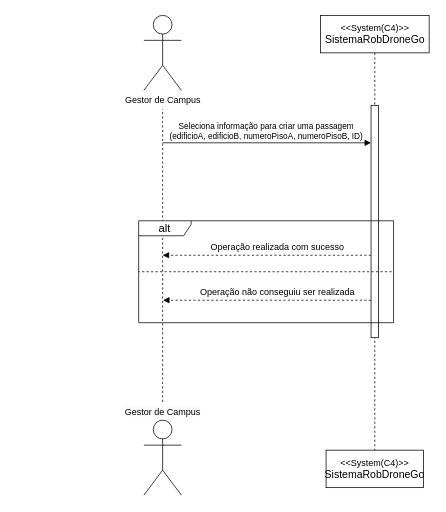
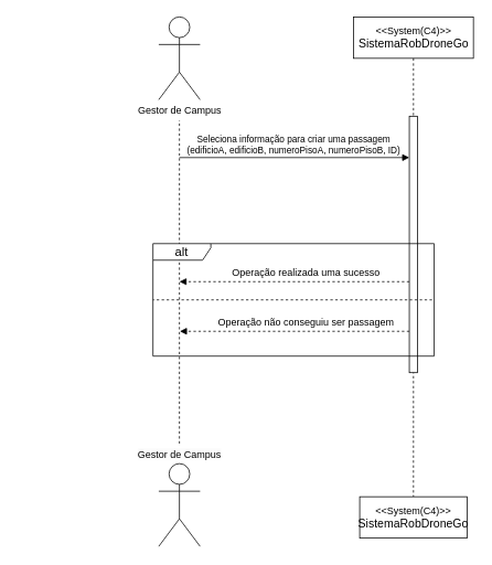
  <mxCell id="0" />
  <mxCell id="1" parent="0" />
  <mxCell id="2" value="&amp;lt;&amp;lt;System(C4)&amp;gt;&amp;gt;&lt;br style=&quot;border-color: var(--border-color);&quot;&gt;&lt;font style=&quot;border-color: var(--border-color); font-size: 14px;&quot;&gt;SistemaRobDroneGo&lt;/font&gt;" style="shape=umlLifeline;perimeter=lifelinePerimeter;whiteSpace=wrap;html=1;container=1;dropTarget=0;collapsible=0;recursiveResize=0;outlineConnect=0;portConstraint=eastwest;newEdgeStyle={&quot;curved&quot;:0,&quot;rounded&quot;:0};size=50;" vertex="1" parent="1"><mxGeometry x="426.5" y="20" width="145" height="580" as="geometry" /></mxCell>
  <mxCell id="3" value="&amp;lt;&amp;lt;System(C4)&amp;gt;&amp;gt;&lt;br style=&quot;border-color: var(--border-color);&quot;&gt;&lt;font style=&quot;border-color: var(--border-color); font-size: 14px;&quot;&gt;SistemaRobDroneGo&lt;/font&gt;" style="shape=umlLifeline;perimeter=lifelinePerimeter;whiteSpace=wrap;html=1;container=1;dropTarget=0;collapsible=0;recursiveResize=0;outlineConnect=0;portConstraint=eastwest;newEdgeStyle={&quot;curved&quot;:0,&quot;rounded&quot;:0};size=60;" vertex="1" parent="1"><mxGeometry x="434" y="600" width="130" height="50" as="geometry" /></mxCell>
  <mxCell id="4" value="Gestor de Campus" style="shape=umlActor;verticalLabelPosition=bottom;verticalAlign=top;html=1;outlineConnect=0;" vertex="1" parent="1"><mxGeometry x="191" y="20" width="50" height="100" as="geometry" /></mxCell>
  <mxCell id="5" value="" style="line;strokeWidth=1;dashed=1;labelPosition=center;verticalLabelPosition=bottom;align=left;verticalAlign=top;spacingLeft=20;spacingTop=15;html=1;whiteSpace=wrap;rotation=-90;" vertex="1" parent="1"><mxGeometry x="20.63" y="335.38" width="390.75" height="10" as="geometry" /></mxCell>
  <mxCell id="6" value="Actor" style="shape=umlActor;verticalLabelPosition=bottom;verticalAlign=top;html=1;outlineConnect=0;textOpacity=0;" vertex="1" parent="1"><mxGeometry x="191" y="560" width="50" height="100" as="geometry" /></mxCell>
  <mxCell id="7" value="Seleciona informação para criar uma passagem&lt;br&gt;(edificioA, edificioB, numeroPisoA, numeroPisoB, ID)" style="html=1;verticalAlign=bottom;endArrow=block;curved=0;rounded=0;" edge="1" parent="1" target="8"><mxGeometry x="-0.007" width="80" relative="1" as="geometry"><mxPoint x="216" y="190" as="sourcePoint" /><mxPoint x="296" y="190" as="targetPoint" /><mxPoint as="offset" /></mxGeometry></mxCell>
  <mxCell id="8" value="" style="html=1;points=[[0,0,0,0,5],[0,1,0,0,-5],[1,0,0,0,5],[1,1,0,0,-5]];perimeter=orthogonalPerimeter;outlineConnect=0;targetShapes=umlLifeline;portConstraint=eastwest;newEdgeStyle={&quot;curved&quot;:0,&quot;rounded&quot;:0};" vertex="1" parent="1"><mxGeometry x="494" y="140" width="10" height="310" as="geometry" /></mxCell>
  <mxCell id="9" value="&lt;span style=&quot;color: rgb(0, 0, 0); font-family: Helvetica; font-size: 12px; font-style: normal; font-variant-ligatures: normal; font-variant-caps: normal; font-weight: 400; letter-spacing: normal; orphans: 2; text-align: center; text-indent: 0px; text-transform: none; widows: 2; word-spacing: 0px; -webkit-text-stroke-width: 0px; background-color: rgb(251, 251, 251); text-decoration-thickness: initial; text-decoration-style: initial; text-decoration-color: initial; float: none; display: inline !important;&quot;&gt;Gestor de Campus&lt;/span&gt;" style="text;whiteSpace=wrap;html=1;" vertex="1" parent="1"><mxGeometry x="164" y="535" width="130" height="40" as="geometry" /></mxCell>
  <mxCell id="10" value="&lt;font style=&quot;font-size: 15px;&quot;&gt;alt&lt;/font&gt;" style="shape=umlFrame;whiteSpace=wrap;html=1;pointerEvents=0;recursiveResize=0;container=1;collapsible=0;width=70;align=center;height=20;" vertex="1" parent="1"><mxGeometry x="184" y="294" width="340" height="136" as="geometry" /></mxCell>
  <mxCell id="11" value="" style="html=1;verticalAlign=bottom;labelBackgroundColor=none;endArrow=block;endFill=1;dashed=1;rounded=0;" edge="1" parent="10" source="8"><mxGeometry width="160" relative="1" as="geometry"><mxPoint x="308" y="106" as="sourcePoint" /><mxPoint x="32.5" y="106" as="targetPoint" /></mxGeometry></mxCell>
- <mxCell id="12" value="Operação não conseguiu ser realizada" style="text;html=1;align=center;verticalAlign=middle;resizable=0;points=[];autosize=1;strokeColor=none;fillColor=none;" vertex="1" parent="10"><mxGeometry x="70" y="81" width="230" height="30" as="geometry" /></mxCell>
- <mxCell id="13" value="Operação realizada com sucesso" style="text;html=1;align=center;verticalAlign=middle;resizable=0;points=[];autosize=1;strokeColor=none;fillColor=none;" vertex="1" parent="10"><mxGeometry x="85" y="21" width="200" height="30" as="geometry" /></mxCell>
+ <mxCell id="12" value="Operação não conseguiu ser passagem" style="text;html=1;align=center;verticalAlign=middle;resizable=0;points=[];autosize=1;strokeColor=none;fillColor=none;" vertex="1" parent="10"><mxGeometry x="70" y="81" width="230" height="30" as="geometry" /></mxCell>
+ <mxCell id="13" value="Operação realizada uma sucesso" style="text;html=1;align=center;verticalAlign=middle;resizable=0;points=[];autosize=1;strokeColor=none;fillColor=none;" vertex="1" parent="10"><mxGeometry x="85" y="21" width="200" height="30" as="geometry" /></mxCell>
  <mxCell id="14" value="" style="html=1;verticalAlign=bottom;labelBackgroundColor=none;endArrow=block;endFill=1;dashed=1;rounded=0;" edge="1" parent="10" source="8"><mxGeometry width="160" relative="1" as="geometry"><mxPoint x="310" y="45.58" as="sourcePoint" /><mxPoint x="32" y="46" as="targetPoint" /></mxGeometry></mxCell>
  <mxCell id="15" value="" style="line;strokeWidth=1;dashed=1;labelPosition=center;verticalLabelPosition=bottom;align=left;verticalAlign=top;spacingLeft=20;spacingTop=15;html=1;whiteSpace=wrap;rotation=-180;" vertex="1" parent="10"><mxGeometry y="63" width="337.5" height="10" as="geometry" /></mxCell>
